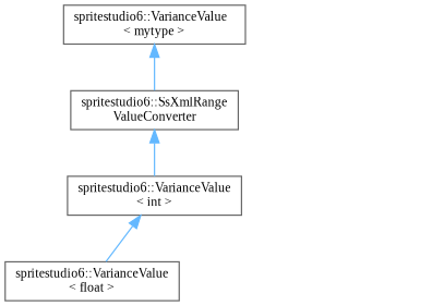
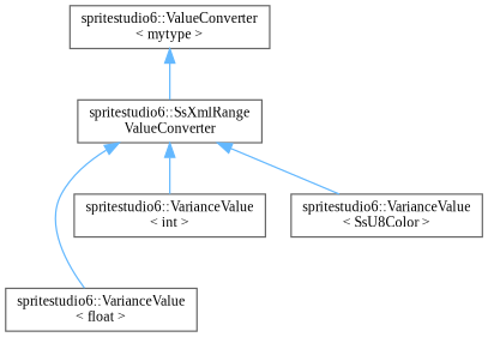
  digraph {
    fontname="Liberation Serif"
    rankdir=TB
    node [color=grey40 fillcolor=white fontname="Liberation Serif" fontsize=10 shape=box style=filled]
    edge [color=steelblue1 dir=back fontname="Liberation Serif" fontsize=10 labelfontname=Helvetica labelfontsize=10 style=solid]
    n1 [height=0.2 label="spritestudio6::SsXmlRange\lValueConverter" width=0.4]
    n2 [height=0.2 label="spritestudio6::VarianceValue\l\< float \>" width=0.4]
    n3 [height=0.2 label="spritestudio6::VarianceValue\l\< int \>" width=0.4]
-   n5 [height=0.2 label="spritestudio6::VarianceValue\l\< mytype \>" width=0.4]
-   n3 -> n2
+   n4 [height=0.2 label="spritestudio6::VarianceValue\l\< SsU8Color \>" width=0.4]
+   n5 [height=0.2 label="spritestudio6::ValueConverter\l\< mytype \>" width=0.4]
+   n1 -> n2
    n1 -> n3
+   n1 -> n4
    n5 -> n1
  }
